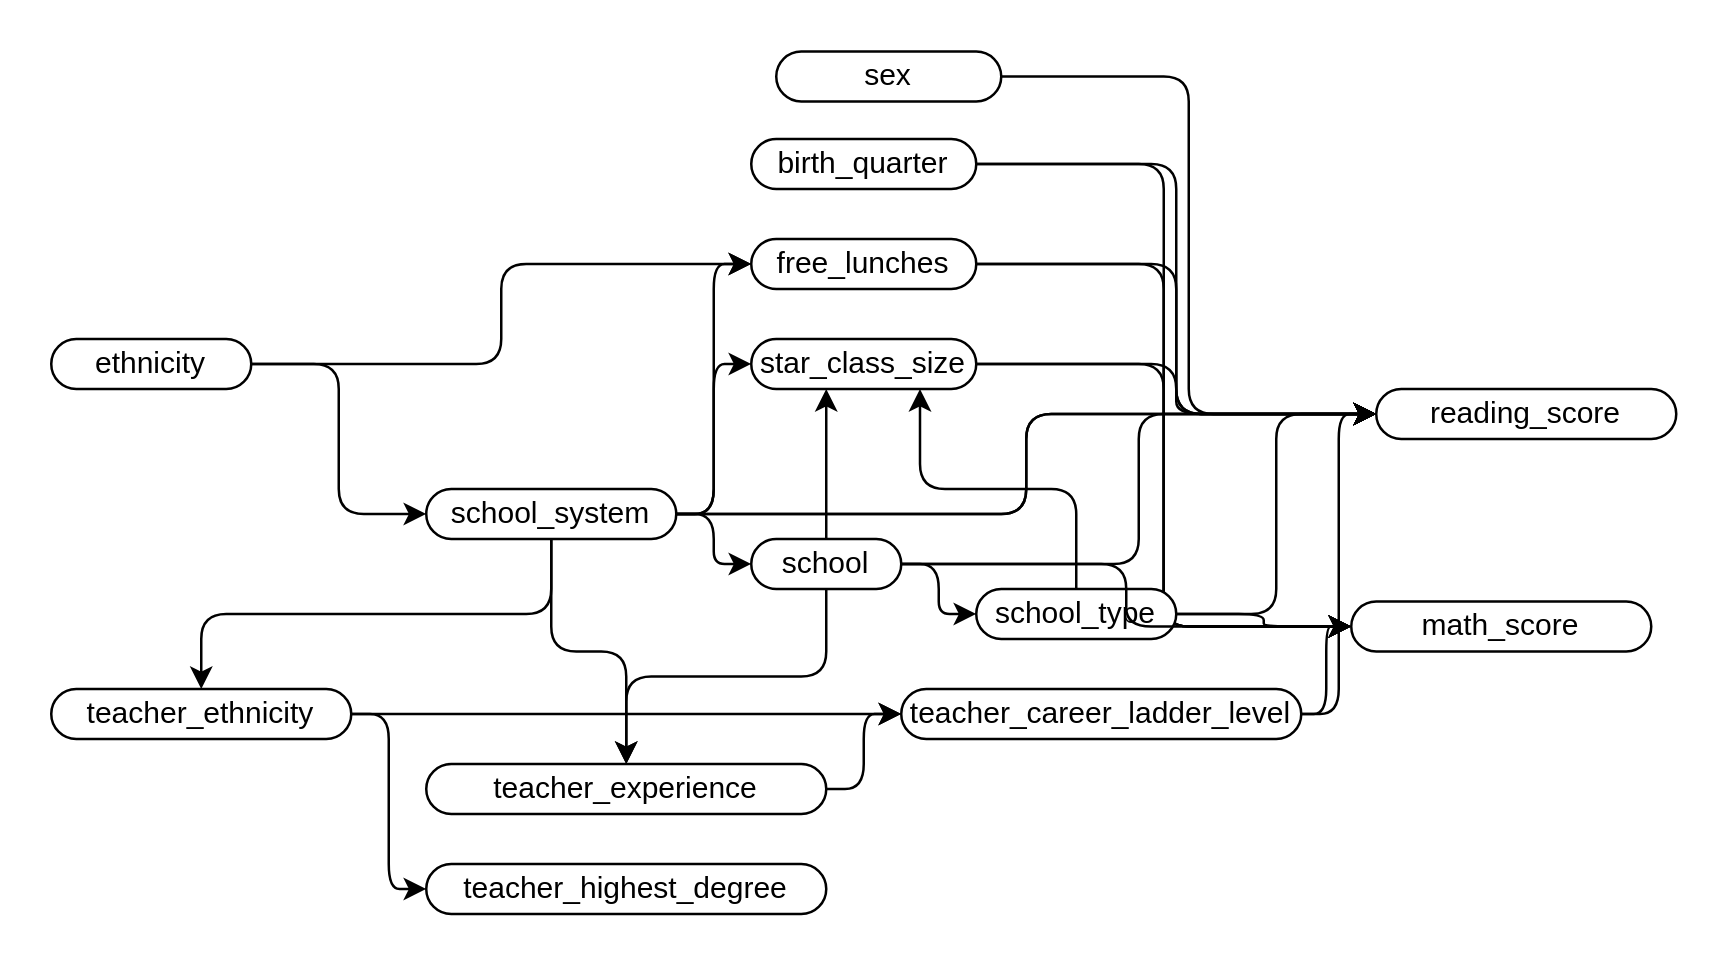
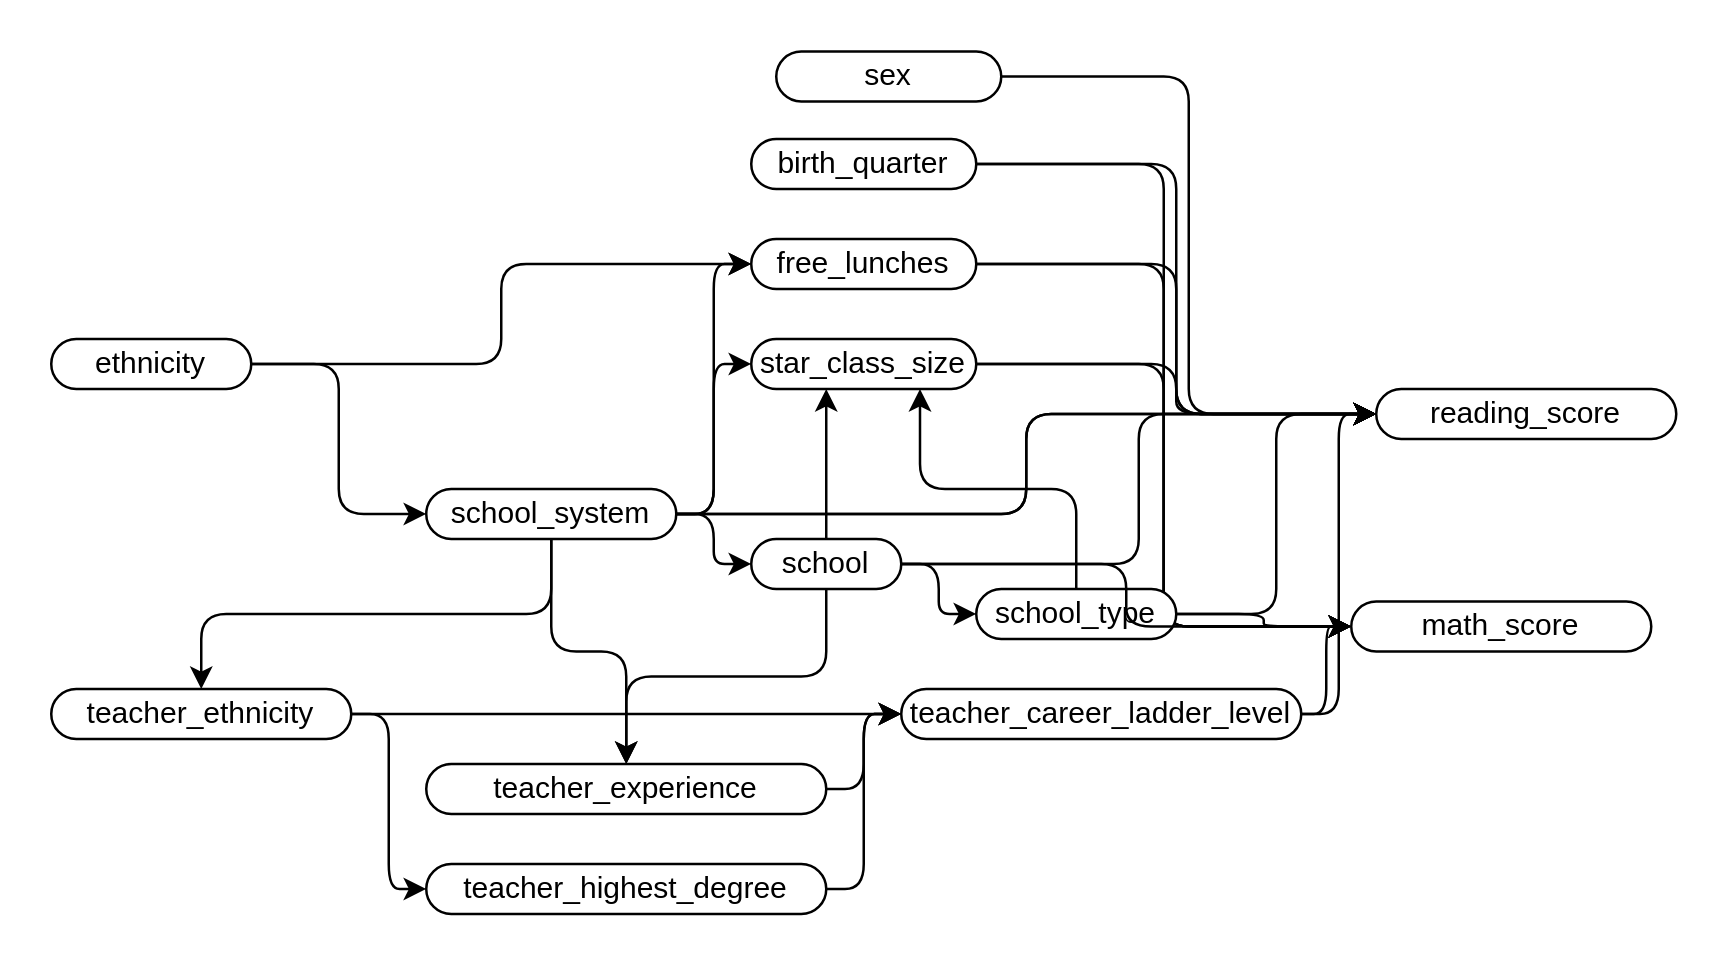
  <mxCell id="0" />
  <mxCell id="1" parent="0" />
  <mxCell id="2" style="edgeStyle=elbowEdgeStyle;shape=connector;rounded=1;orthogonalLoop=1;jettySize=auto;html=1;labelBackgroundColor=default;strokeColor=default;align=center;verticalAlign=middle;fontFamily=Helvetica;fontSize=11;fontColor=default;endArrow=classic;" edge="1" parent="1" source="3" target="13"><mxGeometry relative="1" as="geometry" /></mxCell>
  <mxCell id="3" value="sex" style="rounded=1;whiteSpace=wrap;html=1;arcSize=50;" parent="1" vertex="1"><mxGeometry x="310" y="20" width="90" height="20" as="geometry" /></mxCell>
  <mxCell id="4" style="edgeStyle=elbowEdgeStyle;shape=connector;curved=0;rounded=1;orthogonalLoop=1;jettySize=auto;html=1;labelBackgroundColor=default;strokeColor=default;align=center;verticalAlign=middle;fontFamily=Helvetica;fontSize=11;fontColor=default;endArrow=classic;" parent="1" source="6" target="38" edge="1"><mxGeometry relative="1" as="geometry" /></mxCell>
  <mxCell id="5" style="edgeStyle=elbowEdgeStyle;shape=connector;curved=0;rounded=1;orthogonalLoop=1;jettySize=auto;html=1;labelBackgroundColor=default;strokeColor=default;align=center;verticalAlign=middle;fontFamily=Helvetica;fontSize=11;fontColor=default;endArrow=classic;" parent="1" source="6" target="17" edge="1"><mxGeometry relative="1" as="geometry" /></mxCell>
  <mxCell id="6" value="ethnicity" style="rounded=1;whiteSpace=wrap;html=1;arcSize=50;" parent="1" vertex="1"><mxGeometry x="20" y="135" width="80" height="20" as="geometry" /></mxCell>
  <mxCell id="7" style="edgeStyle=elbowEdgeStyle;shape=connector;curved=0;rounded=1;orthogonalLoop=1;jettySize=auto;html=1;labelBackgroundColor=default;strokeColor=default;align=center;verticalAlign=middle;fontFamily=Helvetica;fontSize=11;fontColor=default;endArrow=classic;" parent="1" source="9" target="13" edge="1"><mxGeometry relative="1" as="geometry" /></mxCell>
  <mxCell id="8" style="edgeStyle=elbowEdgeStyle;shape=connector;curved=0;rounded=1;orthogonalLoop=1;jettySize=auto;html=1;labelBackgroundColor=default;strokeColor=default;align=center;verticalAlign=middle;fontFamily=Helvetica;fontSize=11;fontColor=default;endArrow=classic;" parent="1" source="9" target="14" edge="1"><mxGeometry relative="1" as="geometry" /></mxCell>
  <mxCell id="9" value="birth_quarter" style="rounded=1;whiteSpace=wrap;html=1;arcSize=50;" parent="1" vertex="1"><mxGeometry x="300" y="55" width="90" height="20" as="geometry" /></mxCell>
  <mxCell id="10" style="edgeStyle=elbowEdgeStyle;shape=connector;curved=0;rounded=1;orthogonalLoop=1;jettySize=auto;html=1;labelBackgroundColor=default;strokeColor=default;align=center;verticalAlign=middle;fontFamily=Helvetica;fontSize=11;fontColor=default;endArrow=classic;" parent="1" source="12" target="13" edge="1"><mxGeometry relative="1" as="geometry" /></mxCell>
  <mxCell id="11" style="edgeStyle=elbowEdgeStyle;shape=connector;curved=0;rounded=1;orthogonalLoop=1;jettySize=auto;html=1;labelBackgroundColor=default;strokeColor=default;align=center;verticalAlign=middle;fontFamily=Helvetica;fontSize=11;fontColor=default;endArrow=classic;" parent="1" source="12" target="14" edge="1"><mxGeometry relative="1" as="geometry" /></mxCell>
  <mxCell id="12" value="star_class_size" style="rounded=1;whiteSpace=wrap;html=1;arcSize=50;" parent="1" vertex="1"><mxGeometry x="300" y="135" width="90" height="20" as="geometry" /></mxCell>
  <mxCell id="13" value="reading_score" style="rounded=1;whiteSpace=wrap;html=1;arcSize=50;" parent="1" vertex="1"><mxGeometry x="550" y="155" width="120" height="20" as="geometry" /></mxCell>
  <mxCell id="14" value="math_score" style="rounded=1;whiteSpace=wrap;html=1;arcSize=50;" parent="1" vertex="1"><mxGeometry x="540" y="240" width="120" height="20" as="geometry" /></mxCell>
  <mxCell id="15" style="edgeStyle=elbowEdgeStyle;shape=connector;curved=0;rounded=1;orthogonalLoop=1;jettySize=auto;html=1;labelBackgroundColor=default;strokeColor=default;align=center;verticalAlign=middle;fontFamily=Helvetica;fontSize=11;fontColor=default;endArrow=classic;" parent="1" source="17" target="13" edge="1"><mxGeometry relative="1" as="geometry" /></mxCell>
  <mxCell id="16" style="edgeStyle=elbowEdgeStyle;shape=connector;curved=0;rounded=1;orthogonalLoop=1;jettySize=auto;html=1;labelBackgroundColor=default;strokeColor=default;align=center;verticalAlign=middle;fontFamily=Helvetica;fontSize=11;fontColor=default;endArrow=classic;" parent="1" source="17" target="14" edge="1"><mxGeometry relative="1" as="geometry" /></mxCell>
  <mxCell id="17" value="free_lunches" style="rounded=1;whiteSpace=wrap;html=1;arcSize=50;" parent="1" vertex="1"><mxGeometry x="300" y="95" width="90" height="20" as="geometry" /></mxCell>
  <mxCell id="18" style="edgeStyle=elbowEdgeStyle;shape=connector;curved=0;rounded=1;orthogonalLoop=1;jettySize=auto;html=1;labelBackgroundColor=default;strokeColor=default;align=center;verticalAlign=middle;fontFamily=Helvetica;fontSize=11;fontColor=default;endArrow=classic;" parent="1" source="21" target="14" edge="1"><mxGeometry relative="1" as="geometry" /></mxCell>
  <mxCell id="19" style="edgeStyle=elbowEdgeStyle;shape=connector;curved=0;rounded=1;orthogonalLoop=1;jettySize=auto;html=1;labelBackgroundColor=default;strokeColor=default;align=center;verticalAlign=middle;fontFamily=Helvetica;fontSize=11;fontColor=default;endArrow=classic;" parent="1" source="21" target="13" edge="1"><mxGeometry relative="1" as="geometry" /></mxCell>
  <mxCell id="20" style="edgeStyle=elbowEdgeStyle;shape=connector;curved=0;rounded=1;orthogonalLoop=1;jettySize=auto;html=1;entryX=0.75;entryY=1;entryDx=0;entryDy=0;labelBackgroundColor=default;strokeColor=default;align=center;verticalAlign=middle;fontFamily=Helvetica;fontSize=11;fontColor=default;endArrow=classic;" edge="1" parent="1" source="21" target="12"><mxGeometry relative="1" as="geometry" /></mxCell>
  <mxCell id="21" value="school_type" style="rounded=1;whiteSpace=wrap;html=1;arcSize=50;" parent="1" vertex="1"><mxGeometry x="390" y="235" width="80" height="20" as="geometry" /></mxCell>
  <mxCell id="22" value="teacher_highest_degree" style="rounded=1;whiteSpace=wrap;html=1;arcSize=50;" parent="1" vertex="1"><mxGeometry x="170" y="345" width="160" height="20" as="geometry" /></mxCell>
  <mxCell id="23" style="edgeStyle=elbowEdgeStyle;shape=connector;rounded=1;orthogonalLoop=1;jettySize=auto;html=1;labelBackgroundColor=default;strokeColor=default;align=center;verticalAlign=middle;fontFamily=Helvetica;fontSize=11;fontColor=default;endArrow=classic;curved=0;" parent="1" source="24" target="27" edge="1"><mxGeometry relative="1" as="geometry" /></mxCell>
  <mxCell id="24" value="teacher_experience" style="rounded=1;whiteSpace=wrap;html=1;arcSize=50;" parent="1" vertex="1"><mxGeometry x="170" y="305" width="160" height="20" as="geometry" /></mxCell>
  <mxCell id="25" style="edgeStyle=elbowEdgeStyle;shape=connector;curved=0;rounded=1;orthogonalLoop=1;jettySize=auto;html=1;labelBackgroundColor=default;strokeColor=default;align=center;verticalAlign=middle;fontFamily=Helvetica;fontSize=11;fontColor=default;endArrow=classic;" parent="1" source="27" target="14" edge="1"><mxGeometry relative="1" as="geometry" /></mxCell>
  <mxCell id="26" style="edgeStyle=elbowEdgeStyle;shape=connector;curved=0;rounded=1;orthogonalLoop=1;jettySize=auto;html=1;labelBackgroundColor=default;strokeColor=default;align=center;verticalAlign=middle;fontFamily=Helvetica;fontSize=11;fontColor=default;endArrow=classic;" parent="1" source="27" target="13" edge="1"><mxGeometry relative="1" as="geometry" /></mxCell>
  <mxCell id="27" value="teacher_career_ladder_level" style="rounded=1;whiteSpace=wrap;html=1;arcSize=50;" parent="1" vertex="1"><mxGeometry x="360" y="275" width="160" height="20" as="geometry" /></mxCell>
  <mxCell id="28" style="edgeStyle=elbowEdgeStyle;shape=connector;rounded=1;orthogonalLoop=1;jettySize=auto;html=1;labelBackgroundColor=default;strokeColor=default;align=center;verticalAlign=middle;fontFamily=Helvetica;fontSize=11;fontColor=default;endArrow=classic;curved=0;" parent="1" source="30" target="22" edge="1"><mxGeometry relative="1" as="geometry" /></mxCell>
  <mxCell id="29" style="edgeStyle=elbowEdgeStyle;shape=connector;rounded=1;orthogonalLoop=1;jettySize=auto;html=1;labelBackgroundColor=default;strokeColor=default;align=center;verticalAlign=middle;fontFamily=Helvetica;fontSize=11;fontColor=default;endArrow=classic;curved=0;" parent="1" source="30" target="27" edge="1"><mxGeometry relative="1" as="geometry" /></mxCell>
  <mxCell id="30" value="teacher_ethnicity" style="rounded=1;whiteSpace=wrap;html=1;arcSize=50;" parent="1" vertex="1"><mxGeometry x="20" y="275" width="120" height="20" as="geometry" /></mxCell>
  <mxCell id="31" style="edgeStyle=elbowEdgeStyle;shape=connector;curved=0;rounded=1;orthogonalLoop=1;jettySize=auto;html=1;labelBackgroundColor=default;strokeColor=default;align=center;verticalAlign=middle;fontFamily=Helvetica;fontSize=11;fontColor=default;endArrow=classic;" parent="1" source="38" target="44" edge="1"><mxGeometry relative="1" as="geometry" /></mxCell>
  <mxCell id="32" style="edgeStyle=elbowEdgeStyle;shape=connector;curved=0;rounded=1;orthogonalLoop=1;jettySize=auto;html=1;labelBackgroundColor=default;strokeColor=default;align=center;verticalAlign=middle;fontFamily=Helvetica;fontSize=11;fontColor=default;endArrow=classic;" parent="1" source="38" target="13" edge="1"><mxGeometry relative="1" as="geometry" /></mxCell>
  <mxCell id="33" style="edgeStyle=elbowEdgeStyle;shape=connector;curved=0;rounded=1;orthogonalLoop=1;jettySize=auto;html=1;labelBackgroundColor=default;strokeColor=default;align=center;verticalAlign=middle;fontFamily=Helvetica;fontSize=11;fontColor=default;endArrow=classic;" parent="1" source="38" target="13" edge="1"><mxGeometry relative="1" as="geometry" /></mxCell>
  <mxCell id="34" style="edgeStyle=elbowEdgeStyle;shape=connector;curved=0;rounded=1;orthogonalLoop=1;jettySize=auto;html=1;labelBackgroundColor=default;strokeColor=default;align=center;verticalAlign=middle;fontFamily=Helvetica;fontSize=11;fontColor=default;endArrow=classic;" parent="1" source="38" target="17" edge="1"><mxGeometry relative="1" as="geometry" /></mxCell>
  <mxCell id="35" style="edgeStyle=elbowEdgeStyle;shape=connector;curved=0;rounded=1;orthogonalLoop=1;jettySize=auto;html=1;labelBackgroundColor=default;strokeColor=default;align=center;verticalAlign=middle;fontFamily=Helvetica;fontSize=11;fontColor=default;endArrow=classic;" edge="1" parent="1" source="38" target="12"><mxGeometry relative="1" as="geometry" /></mxCell>
  <mxCell id="36" style="edgeStyle=elbowEdgeStyle;shape=connector;rounded=1;orthogonalLoop=1;jettySize=auto;html=1;labelBackgroundColor=default;strokeColor=default;align=center;verticalAlign=middle;fontFamily=Helvetica;fontSize=11;fontColor=default;endArrow=classic;elbow=vertical;" edge="1" parent="1" source="38" target="30"><mxGeometry relative="1" as="geometry" /></mxCell>
  <mxCell id="37" style="edgeStyle=elbowEdgeStyle;shape=connector;rounded=1;orthogonalLoop=1;jettySize=auto;elbow=vertical;html=1;labelBackgroundColor=default;strokeColor=default;align=center;verticalAlign=middle;fontFamily=Helvetica;fontSize=11;fontColor=default;endArrow=classic;" edge="1" parent="1" source="38" target="24"><mxGeometry relative="1" as="geometry" /></mxCell>
  <mxCell id="38" value="school_system" style="rounded=1;whiteSpace=wrap;html=1;arcSize=50;" parent="1" vertex="1"><mxGeometry x="170" y="195" width="100" height="20" as="geometry" /></mxCell>
  <mxCell id="39" style="edgeStyle=elbowEdgeStyle;shape=connector;curved=0;rounded=1;orthogonalLoop=1;jettySize=auto;html=1;labelBackgroundColor=default;strokeColor=default;align=center;verticalAlign=middle;fontFamily=Helvetica;fontSize=11;fontColor=default;endArrow=classic;" parent="1" source="44" target="21" edge="1"><mxGeometry relative="1" as="geometry" /></mxCell>
  <mxCell id="40" style="edgeStyle=elbowEdgeStyle;shape=connector;curved=0;rounded=1;orthogonalLoop=1;jettySize=auto;html=1;labelBackgroundColor=default;strokeColor=default;align=center;verticalAlign=middle;fontFamily=Helvetica;fontSize=11;fontColor=default;endArrow=classic;" parent="1" source="44" target="14" edge="1"><mxGeometry relative="1" as="geometry" /></mxCell>
  <mxCell id="41" style="edgeStyle=elbowEdgeStyle;shape=connector;curved=0;rounded=1;orthogonalLoop=1;jettySize=auto;html=1;labelBackgroundColor=default;strokeColor=default;align=center;verticalAlign=middle;fontFamily=Helvetica;fontSize=11;fontColor=default;endArrow=classic;" parent="1" source="44" target="13" edge="1"><mxGeometry relative="1" as="geometry" /></mxCell>
  <mxCell id="42" style="edgeStyle=elbowEdgeStyle;shape=connector;curved=0;rounded=1;orthogonalLoop=1;jettySize=auto;html=1;labelBackgroundColor=default;strokeColor=default;align=center;verticalAlign=middle;fontFamily=Helvetica;fontSize=11;fontColor=default;endArrow=classic;" edge="1" parent="1" source="44" target="12"><mxGeometry relative="1" as="geometry" /></mxCell>
  <mxCell id="43" style="edgeStyle=elbowEdgeStyle;shape=connector;rounded=1;orthogonalLoop=1;jettySize=auto;elbow=vertical;html=1;labelBackgroundColor=default;strokeColor=default;align=center;verticalAlign=middle;fontFamily=Helvetica;fontSize=11;fontColor=default;endArrow=classic;" edge="1" parent="1" source="44" target="24"><mxGeometry relative="1" as="geometry" /></mxCell>
  <mxCell id="44" value="school" style="rounded=1;whiteSpace=wrap;html=1;arcSize=50;" parent="1" vertex="1"><mxGeometry x="300" y="215" width="60" height="20" as="geometry" /></mxCell>
+ <mxCell id="45" style="edgeStyle=elbowEdgeStyle;rounded=1;orthogonalLoop=1;jettySize=auto;html=1;curved=0;" parent="1" source="22" target="27" edge="1"><mxGeometry relative="1" as="geometry" /></mxCell>
